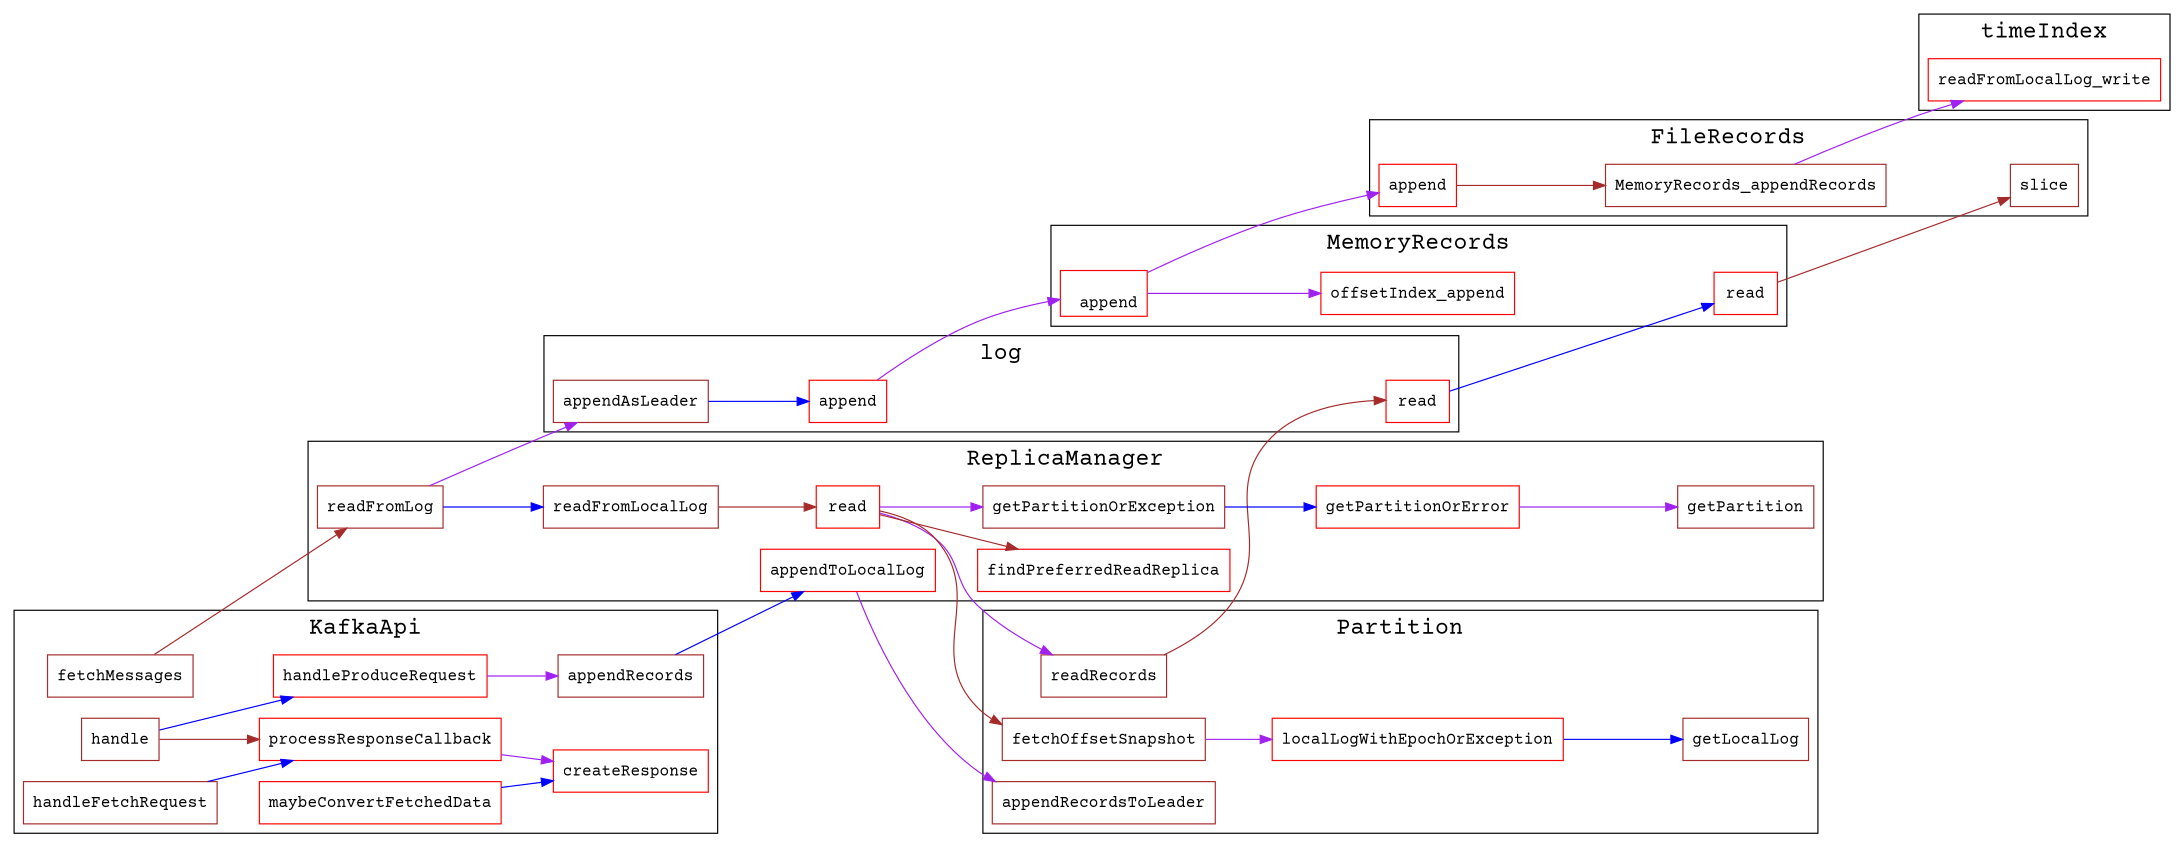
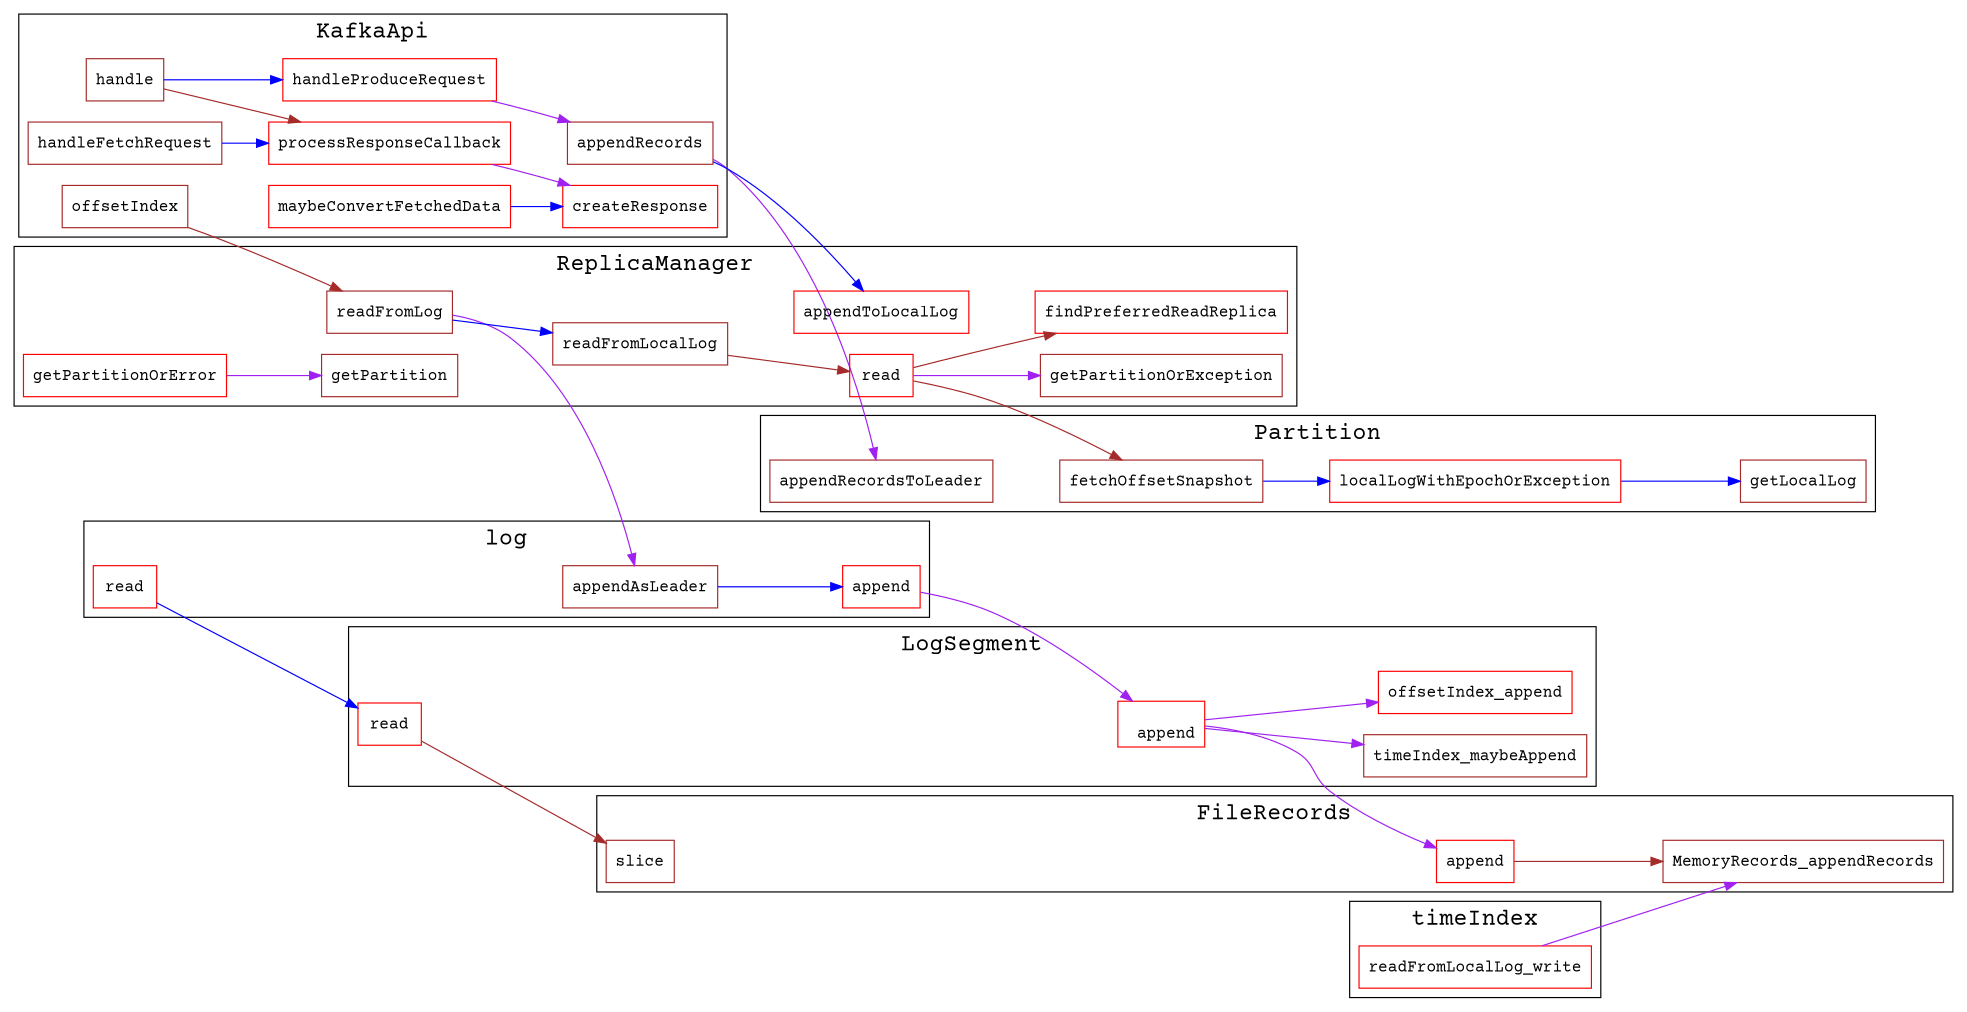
  digraph {
    fontname="Courier Prime"
    newrank=true
    rankdir=LR
    node [color=brown fontname="Courier Prime" shape=box]
    edge [color=purple fontname="Courier Prime"]
    handle
    handleProduceRequest [color=red]
    handleFetchRequest
    appendRecords
-   fetchMessages
+   fetchMessages [label=offsetIndex]
    processResponseCallback [color=red]
    createResponse [color=red]
    maybeConvertFetchedData [color=red]
    n9 [color=red label=readFromLocalLog_write]
    n10 [color=red label=append]
    n11 [label=MemoryRecords_appendRecords]
    n12 [label=slice]
    n13 [color=red label="{{\n        append\n      }}" shape=record]
+   timeIndex_maybeAppend
    offsetIndex_append [color=red]
    n16 [color=red label=read]
    appendAsLeader
    append [color=red]
    n19 [color=red label=read]
    appendRecordsToLeader
-   n21 [label=readRecords]
    fetchOffsetSnapshot
    localLogWithEpochOrException [color=red]
    getLocalLog
    readFromLog
    appendToLocalLog [color=red]
    readFromLocalLog
    read [color=red]
    getPartitionOrException
    findPreferredReadReplica [color=red]
    getPartitionOrError [color=red]
    getPartition
    subgraph cluster_1 {
      fontsize=20
      label=KafkaApi
      handle
      handleProduceRequest
      handleFetchRequest
      appendRecords
      fetchMessages
      processResponseCallback
      createResponse
      maybeConvertFetchedData
    }
    subgraph cluster_2 {
      fontsize=20
      label=timeIndex
      n9
    }
    subgraph cluster_3 {
      fontsize=20
      label=FileRecords
      n10
      n11
      n12
    }
    subgraph cluster_4 {
      fontsize=20
-     label=MemoryRecords
+     label=LogSegment
      n13
+     timeIndex_maybeAppend
      offsetIndex_append
      n16
    }
    subgraph cluster_5 {
      fontsize=20
      label=log
      appendAsLeader
      append
      n19
    }
    subgraph cluster_6 {
      fontsize=20
      label=Partition
      appendRecordsToLeader
-     n21
      fetchOffsetSnapshot
      localLogWithEpochOrException
      getLocalLog
    }
    subgraph cluster_7 {
      fontsize=20
      label=ReplicaManager
      readFromLog
      appendToLocalLog
      readFromLocalLog
      read
      getPartitionOrException
      findPreferredReadReplica
      getPartitionOrError
      getPartition
    }
    handle -> handleProduceRequest [color=blue]
    handle -> processResponseCallback [color=brown]
    handleProduceRequest -> appendRecords
    handleFetchRequest -> processResponseCallback [color=blue]
    appendRecords -> appendToLocalLog [color=blue]
    fetchMessages -> readFromLog [color=brown]
    processResponseCallback -> createResponse
    maybeConvertFetchedData -> createResponse [color=blue]
    n10 -> n11 [color=brown]
-   n11 -> n9
+   n9 -> n11
    n13 -> n10
+   n13 -> timeIndex_maybeAppend
    n13 -> offsetIndex_append
    n16 -> n12 [color=brown]
    appendAsLeader -> append [color=blue]
    append -> n13
    n19 -> n16 [color=blue]
-   n21 -> n19 [color=brown]
-   fetchOffsetSnapshot -> localLogWithEpochOrException
+   fetchOffsetSnapshot -> localLogWithEpochOrException [color=blue]
    localLogWithEpochOrException -> getLocalLog [color=blue]
    readFromLog -> appendAsLeader
    readFromLog -> readFromLocalLog [color=blue]
-   appendToLocalLog -> appendRecordsToLeader
+   appendRecords -> appendRecordsToLeader
    readFromLocalLog -> read [color=brown]
-   read -> n21
    read -> fetchOffsetSnapshot [color=brown]
    read -> getPartitionOrException
    read -> findPreferredReadReplica [color=brown]
-   getPartitionOrException -> getPartitionOrError [color=blue]
    getPartitionOrError -> getPartition
  }
